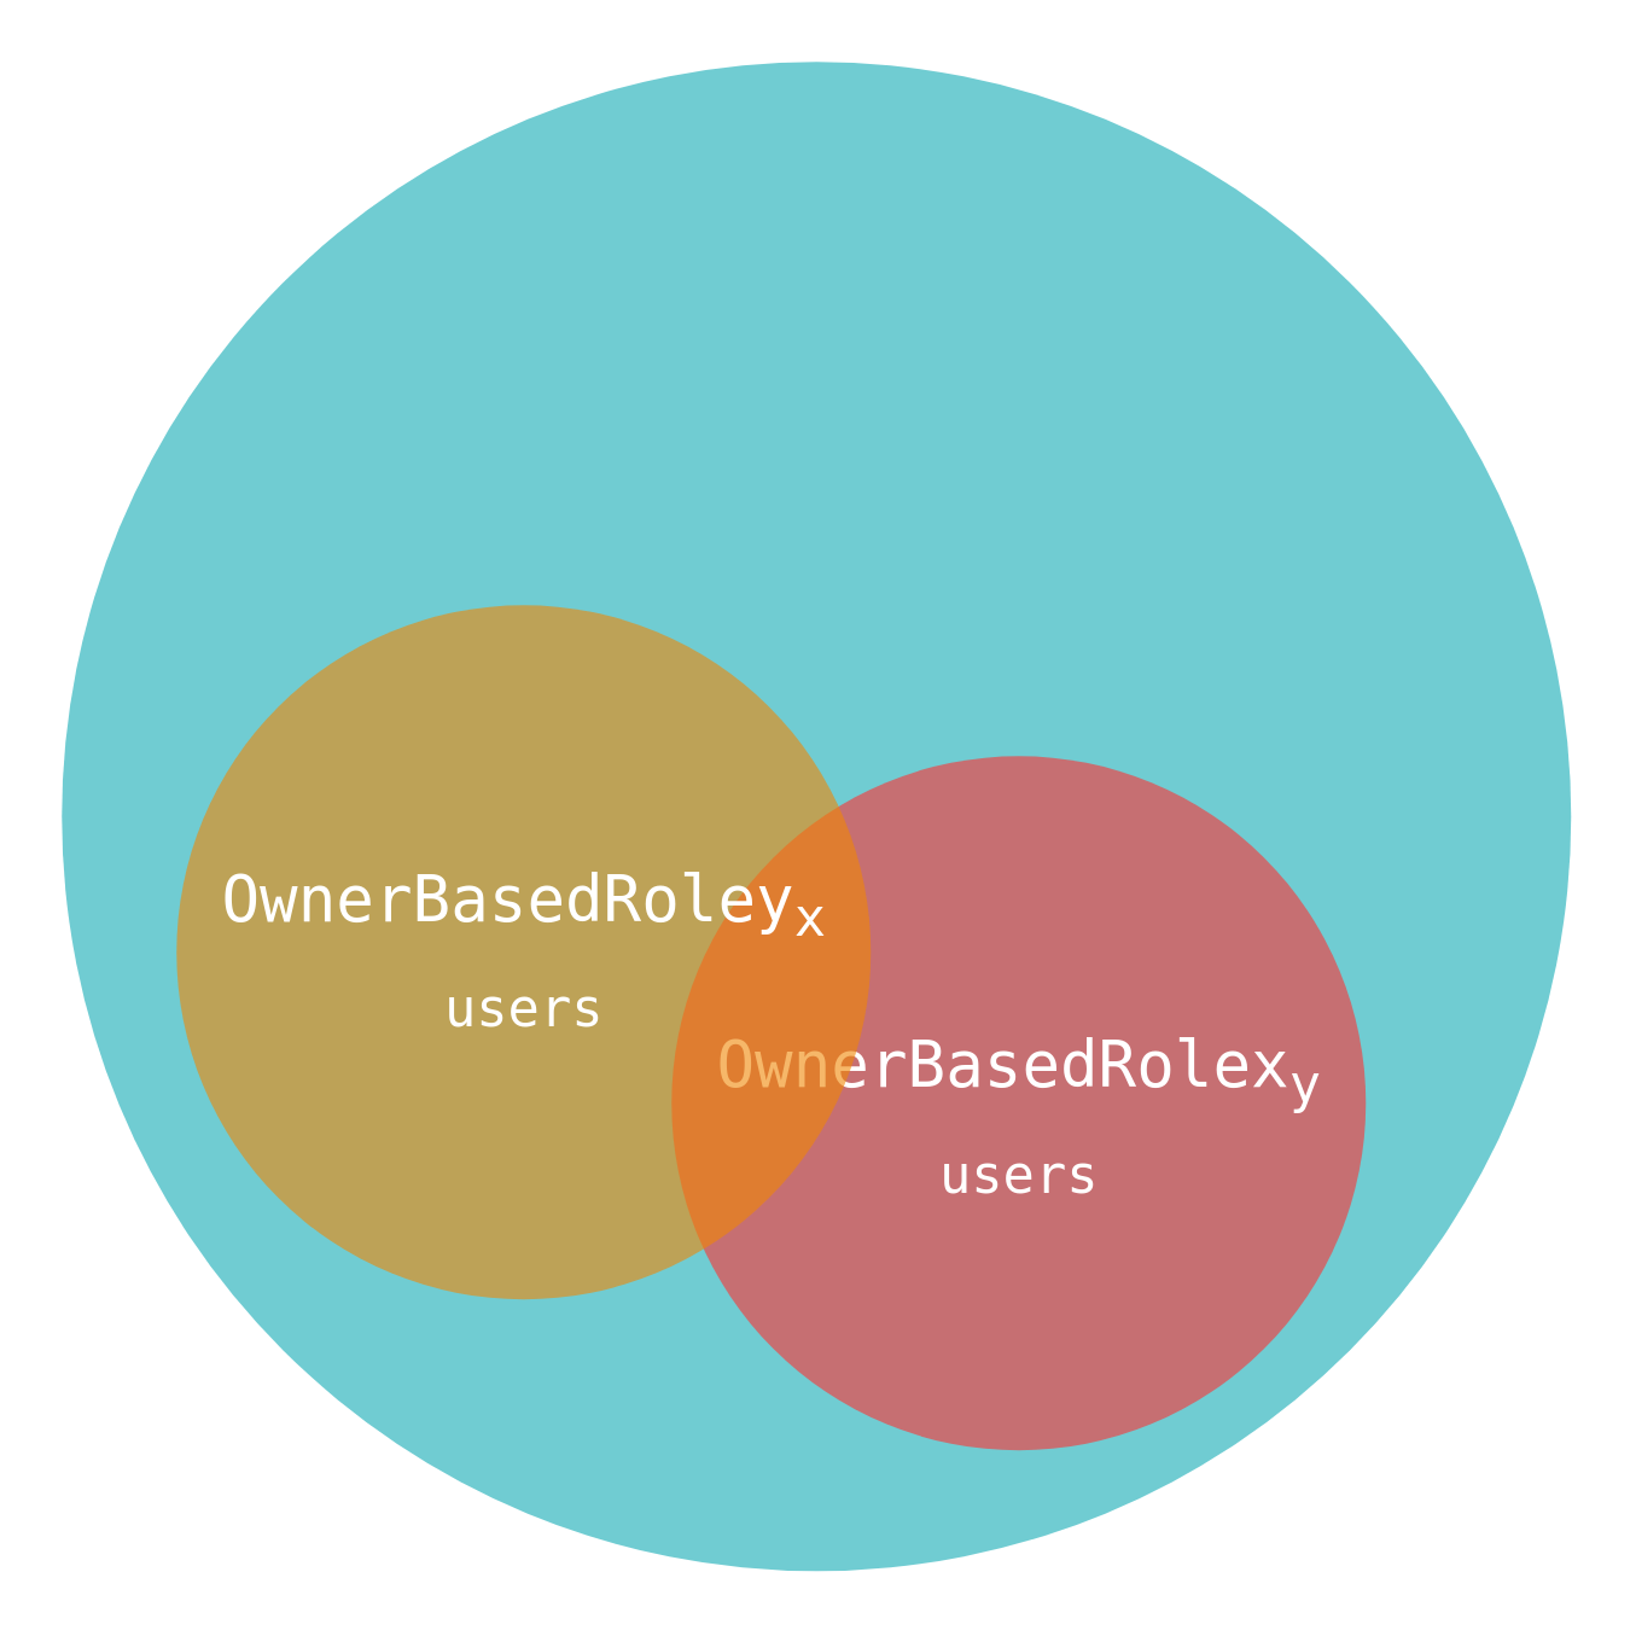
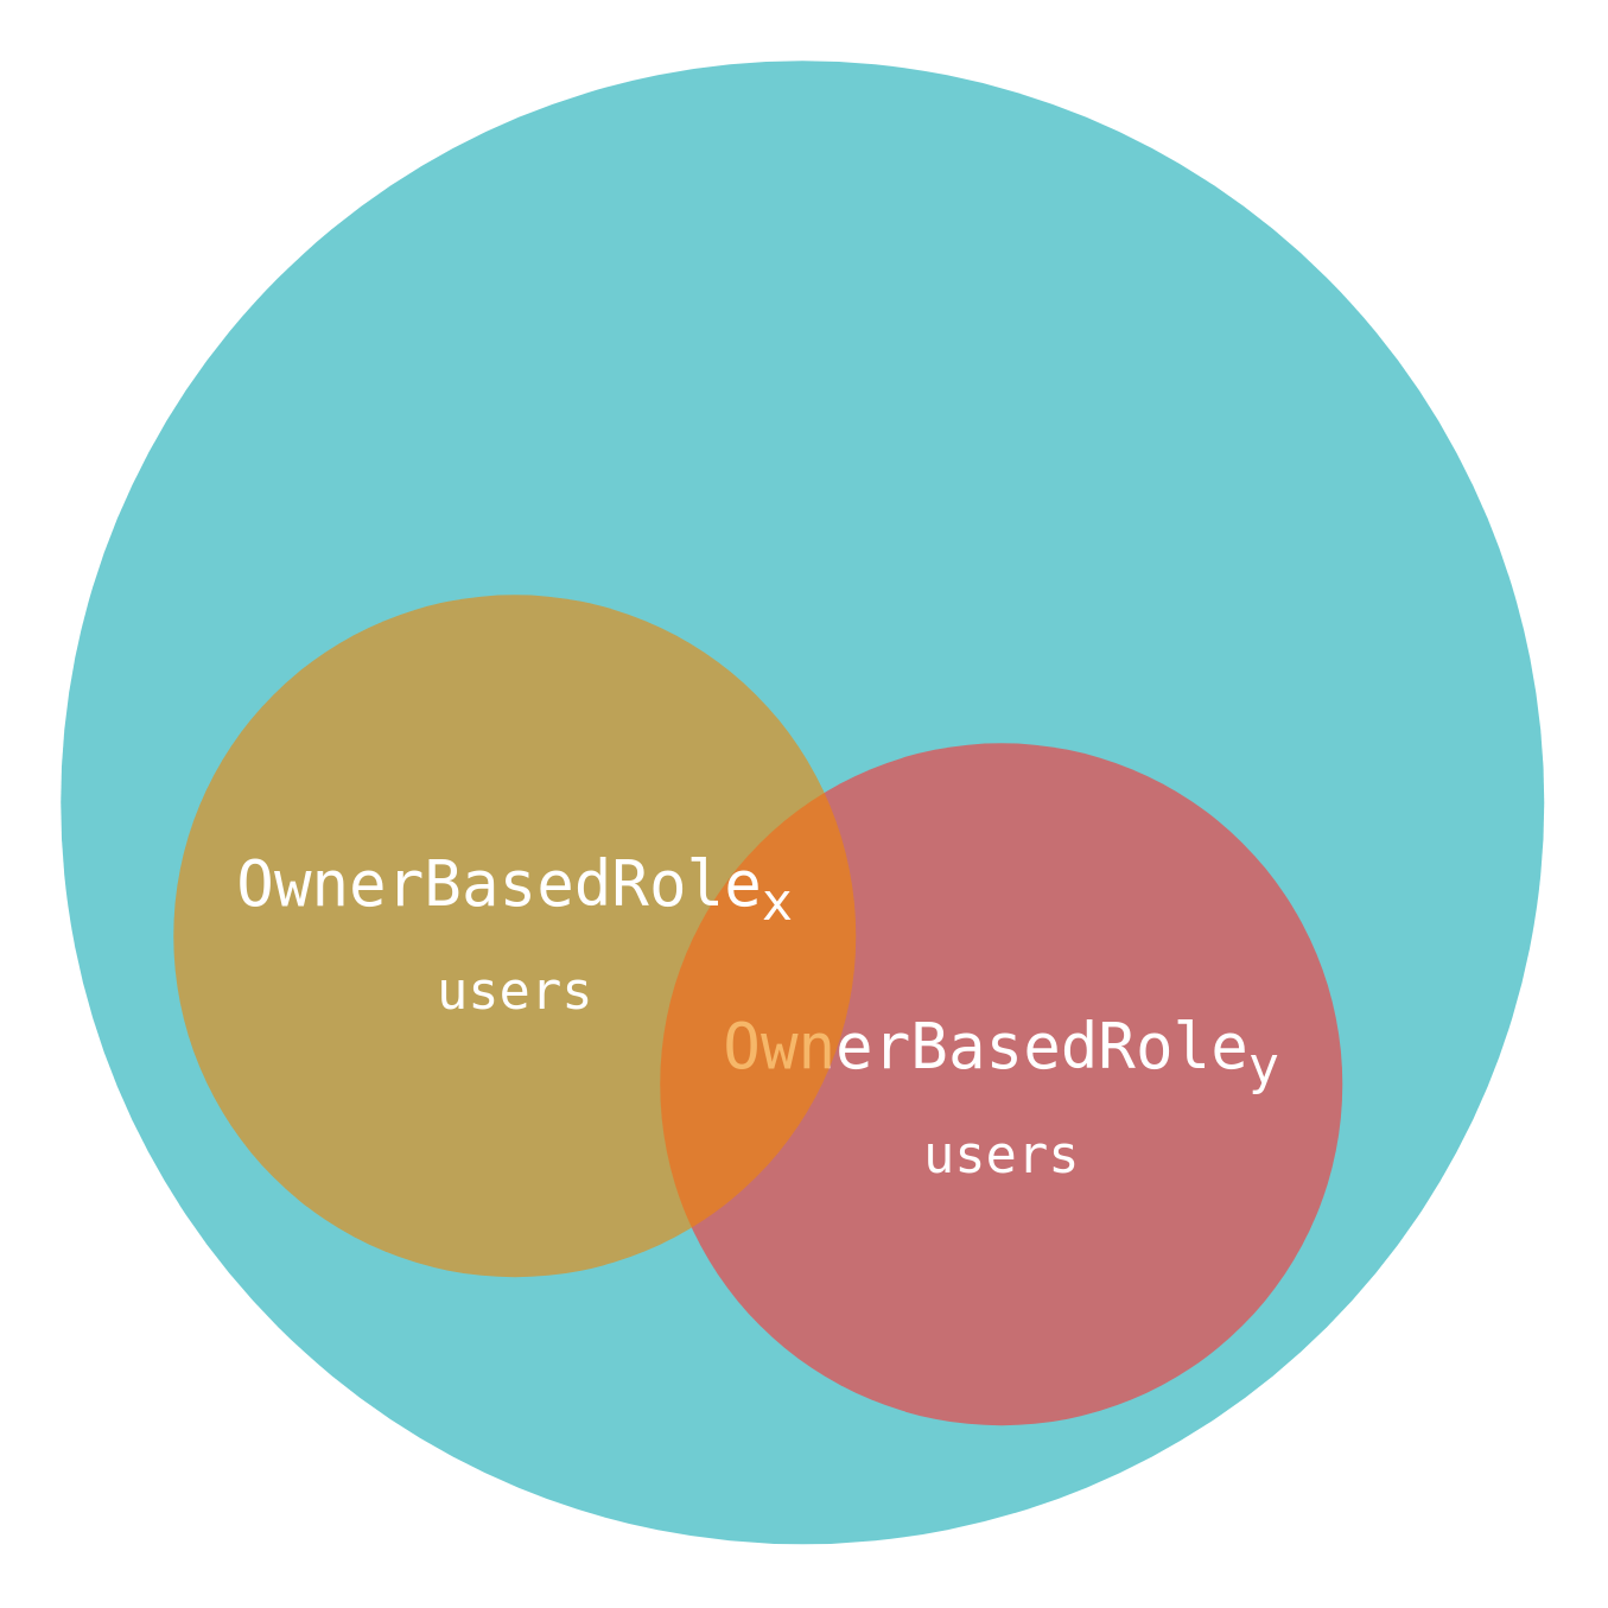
  <mxCell id="0" />
  <mxCell id="1" parent="0" />
  <mxCell id="2" value="" style="ellipse;fillColor=#12AAB5;opacity=60;strokeColor=none;html=1;fontColor=#FFFFFF;" parent="1" vertex="1"><mxGeometry x="20" y="20" width="500" height="500" as="geometry" /></mxCell>
  <mxCell id="3" value="" style="group" vertex="1" connectable="0" parent="1"><mxGeometry x="222" y="250" width="230" height="230" as="geometry" /></mxCell>
  <mxCell id="4" value="" style="ellipse;opacity=60;strokeColor=none;html=1;fontColor=#FFFFFF;fillColor=#FF3333;" parent="3" vertex="1"><mxGeometry width="230" height="230" as="geometry" /></mxCell>
- <mxCell id="5" value="&lt;pre style=&quot;font-family: &amp;#34;jetbrains mono&amp;#34; , monospace ; font-size: 21px&quot;&gt;&lt;font style=&quot;font-size: 21px&quot; color=&quot;#FFFFFF&quot;&gt;&lt;span style=&quot;background-color: transparent&quot;&gt;OwnerBasedRolex&lt;sub&gt;y&lt;br&gt;users&lt;br&gt;&lt;/sub&gt;&lt;/span&gt;&lt;/font&gt;&lt;/pre&gt;" style="text;fontSize=24;align=center;verticalAlign=middle;html=1;fontColor=#FFFFFF;" parent="3" vertex="1"><mxGeometry x="20" y="85" width="190" height="70" as="geometry" /></mxCell>
+ <mxCell id="5" value="&lt;pre style=&quot;font-family: &amp;#34;jetbrains mono&amp;#34; , monospace ; font-size: 21px&quot;&gt;&lt;font style=&quot;font-size: 21px&quot; color=&quot;#FFFFFF&quot;&gt;&lt;span style=&quot;background-color: transparent&quot;&gt;OwnerBasedRole&lt;sub&gt;y&lt;br&gt;users&lt;br&gt;&lt;/sub&gt;&lt;/span&gt;&lt;/font&gt;&lt;/pre&gt;" style="text;fontSize=24;align=center;verticalAlign=middle;html=1;fontColor=#FFFFFF;" parent="3" vertex="1"><mxGeometry x="20" y="85" width="190" height="70" as="geometry" /></mxCell>
  <mxCell id="6" value="" style="ellipse;fillColor=#F08705;opacity=60;strokeColor=none;html=1;fontColor=#FFFFFF;" parent="1" vertex="1"><mxGeometry x="58" y="200" width="230" height="230" as="geometry" /></mxCell>
- <mxCell id="7" value="&lt;pre style=&quot;font-family: &amp;#34;jetbrains mono&amp;#34; , monospace ; font-size: 21px&quot;&gt;&lt;font style=&quot;font-size: 21px&quot; color=&quot;#FFFFFF&quot;&gt;&lt;span style=&quot;background-color: transparent&quot;&gt;OwnerBasedRoley&lt;sub&gt;x&lt;br&gt;users&lt;br&gt;&lt;/sub&gt;&lt;/span&gt;&lt;/font&gt;&lt;/pre&gt;" style="text;fontSize=24;align=center;verticalAlign=middle;html=1;fontColor=#FFFFFF;" parent="1" vertex="1"><mxGeometry x="78" y="280" width="190" height="70" as="geometry" /></mxCell>
+ <mxCell id="7" value="&lt;pre style=&quot;font-family: &amp;#34;jetbrains mono&amp;#34; , monospace ; font-size: 21px&quot;&gt;&lt;font style=&quot;font-size: 21px&quot; color=&quot;#FFFFFF&quot;&gt;&lt;span style=&quot;background-color: transparent&quot;&gt;OwnerBasedRole&lt;sub&gt;x&lt;br&gt;users&lt;br&gt;&lt;/sub&gt;&lt;/span&gt;&lt;/font&gt;&lt;/pre&gt;" style="text;fontSize=24;align=center;verticalAlign=middle;html=1;fontColor=#FFFFFF;" parent="1" vertex="1"><mxGeometry x="78" y="280" width="190" height="70" as="geometry" /></mxCell>
